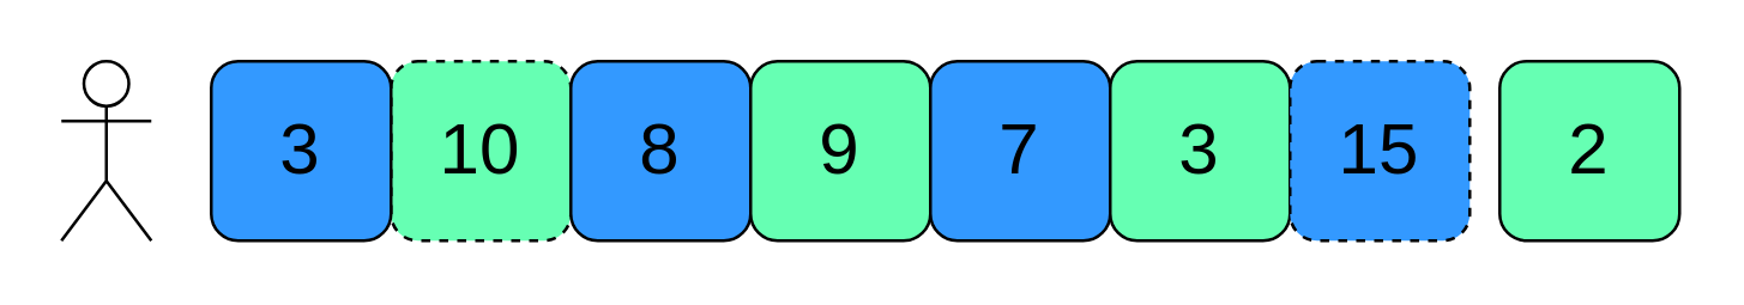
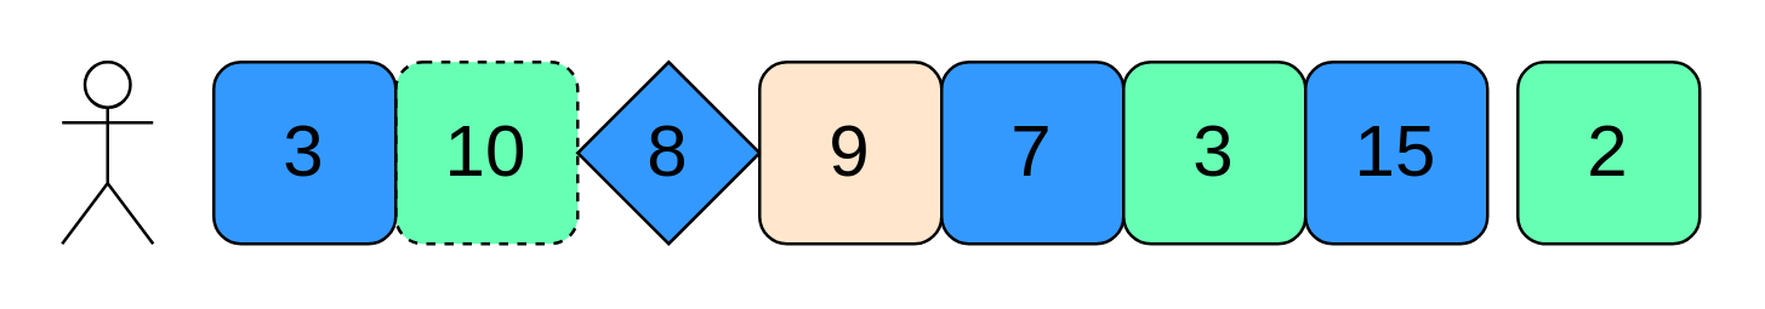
  <mxCell id="0" />
  <mxCell id="1" parent="0" />
  <mxCell id="2" value="&lt;span style=&quot;font-size: 24px&quot;&gt;10&lt;/span&gt;" style="rounded=1;whiteSpace=wrap;html=1;fillColor=#66FFB3;dashed=1;" vertex="1" parent="1"><mxGeometry x="130" y="20" width="60" height="60" as="geometry" /></mxCell>
- <mxCell id="3" value="&lt;span style=&quot;font-size: 24px&quot;&gt;8&lt;/span&gt;" style="rounded=1;whiteSpace=wrap;html=1;fillColor=#3399FF;" vertex="1" parent="1"><mxGeometry x="190" y="20" width="60" height="60" as="geometry" /></mxCell>
- <mxCell id="4" value="&lt;span style=&quot;font-size: 24px&quot;&gt;9&lt;/span&gt;" style="rounded=1;whiteSpace=wrap;html=1;fillColor=#66FFB3;" vertex="1" parent="1"><mxGeometry x="250" y="20" width="60" height="60" as="geometry" /></mxCell>
+ <mxCell id="3" value="&lt;span style=&quot;font-size: 24px&quot;&gt;8&lt;/span&gt;" style="rhombus;whiteSpace=wrap;html=1;fillColor=#3399FF;" vertex="1" parent="1"><mxGeometry x="190" y="20" width="60" height="60" as="geometry" /></mxCell>
+ <mxCell id="4" value="&lt;span style=&quot;font-size: 24px&quot;&gt;9&lt;/span&gt;" style="rounded=1;whiteSpace=wrap;html=1;fillColor=#ffe6cc;" vertex="1" parent="1"><mxGeometry x="250" y="20" width="60" height="60" as="geometry" /></mxCell>
  <mxCell id="5" value="&lt;span style=&quot;font-size: 24px&quot;&gt;7&lt;/span&gt;" style="rounded=1;whiteSpace=wrap;html=1;fillColor=#3399FF;" vertex="1" parent="1"><mxGeometry x="310" y="20" width="60" height="60" as="geometry" /></mxCell>
  <mxCell id="6" value="&lt;font style=&quot;font-size: 24px&quot;&gt;3&lt;/font&gt;" style="rounded=1;whiteSpace=wrap;html=1;fillColor=#66FFB3;" vertex="1" parent="1"><mxGeometry x="370" y="20" width="60" height="60" as="geometry" /></mxCell>
- <mxCell id="7" value="&lt;font style=&quot;font-size: 24px&quot;&gt;15&lt;/font&gt;" style="rounded=1;whiteSpace=wrap;html=1;fillColor=#3399FF;dashed=1;" vertex="1" parent="1"><mxGeometry x="430" y="20" width="60" height="60" as="geometry" /></mxCell>
+ <mxCell id="7" value="&lt;font style=&quot;font-size: 24px&quot;&gt;15&lt;/font&gt;" style="rounded=1;whiteSpace=wrap;html=1;fillColor=#3399FF;" vertex="1" parent="1"><mxGeometry x="430" y="20" width="60" height="60" as="geometry" /></mxCell>
  <mxCell id="8" value="&lt;font style=&quot;font-size: 24px&quot;&gt;2&lt;/font&gt;" style="rounded=1;whiteSpace=wrap;html=1;fillColor=#66FFB3;" vertex="1" parent="1"><mxGeometry x="500" y="20" width="60" height="60" as="geometry" /></mxCell>
  <mxCell id="9" value="" style="shape=umlActor;verticalLabelPosition=bottom;labelBackgroundColor=#ffffff;verticalAlign=top;html=1;outlineConnect=0;" vertex="1" parent="1"><mxGeometry x="20" y="20" width="30" height="60" as="geometry" /></mxCell>
  <mxCell id="10" value="&lt;span style=&quot;font-size: 24px&quot;&gt;3&lt;/span&gt;" style="rounded=1;whiteSpace=wrap;html=1;fillColor=#3399FF;" vertex="1" parent="1"><mxGeometry x="70" y="20" width="60" height="60" as="geometry" /></mxCell>
